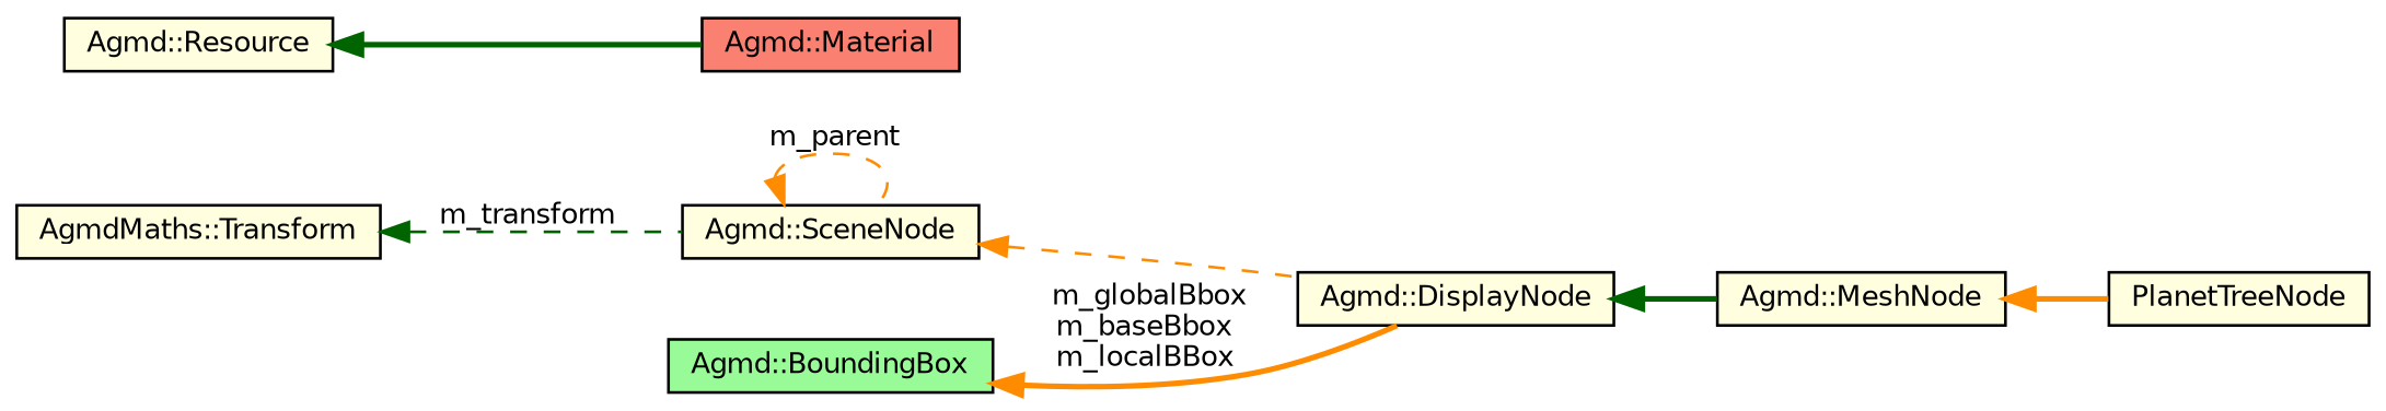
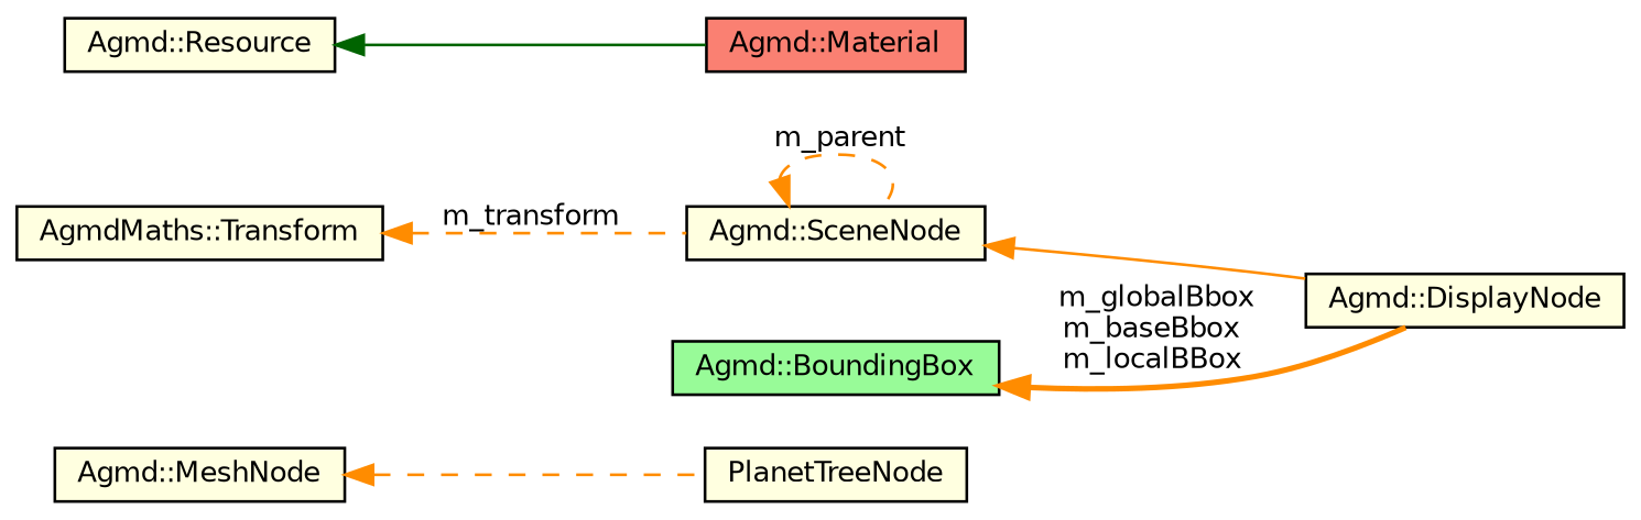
  digraph {
    rankdir=LR
    node [color=black fillcolor=lightyellow fontname=Helvetica fontsize=10 shape=record style=filled]
    edge [color=darkorange dir=back fontname=Helvetica fontsize=10 labelfontname=Helvetica labelfontsize=10 style=dashed]
    n1 [fontcolor=black height=0.2 label=PlanetTreeNode width=0.4]
    n2 [height=0.2 label="Agmd::MeshNode" width=0.4]
    n3 [height=0.2 label="Agmd::DisplayNode" width=0.4]
    n4 [height=0.2 label="Agmd::SceneNode" width=0.4]
    n5 [height=0.2 label="AgmdMaths::Transform" width=0.4]
    n6 [fillcolor=palegreen height=0.2 label="Agmd::BoundingBox" width=0.4]
    n7 [fillcolor=salmon height=0.2 label="Agmd::Material" width=0.4]
    n8 [height=0.2 label="Agmd::Resource" width=0.4]
-   n2 -> n1 [style=bold]
-   n3 -> n2 [color=darkgreen style=bold]
-   n4 -> n3
+   n2 -> n1
+   n4 -> n3 [style=solid]
    n4 -> n4 [label=" m_parent"]
-   n5 -> n4 [color=darkgreen label=" m_transform"]
+   n5 -> n4 [label=" m_transform"]
    n6 -> n3 [label=" m_globalBbox\nm_baseBbox\nm_localBBox" style=bold]
-   n8 -> n7 [color=darkgreen style=bold]
+   n8 -> n7 [color=darkgreen style=solid]
  }
